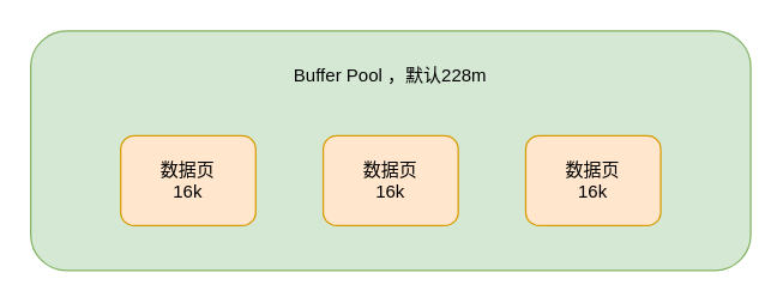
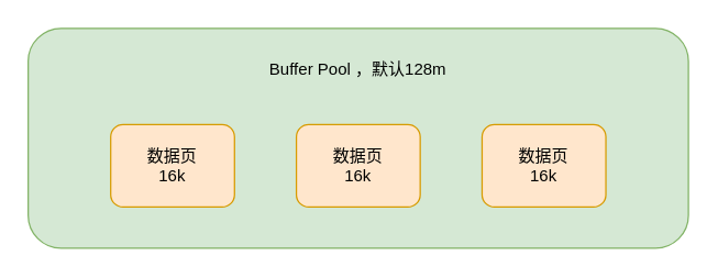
  <mxCell id="0" />
  <mxCell id="1" parent="0" />
  <mxCell id="2" value="" style="rounded=1;whiteSpace=wrap;html=1;fillColor=#d5e8d4;strokeColor=#82b366;" vertex="1" parent="1"><mxGeometry x="20" y="20" width="480" height="160" as="geometry" /></mxCell>
- <mxCell id="3" value="&lt;span&gt;Buffer Pool ，默认228m&lt;/span&gt;" style="text;html=1;strokeColor=none;fillColor=none;align=center;verticalAlign=middle;whiteSpace=wrap;rounded=0;" vertex="1" parent="1"><mxGeometry x="180" y="40" width="160" height="20" as="geometry" /></mxCell>
+ <mxCell id="3" value="&lt;span&gt;Buffer Pool ，默认128m&lt;/span&gt;" style="text;html=1;strokeColor=none;fillColor=none;align=center;verticalAlign=middle;whiteSpace=wrap;rounded=0;" vertex="1" parent="1"><mxGeometry x="180" y="40" width="160" height="20" as="geometry" /></mxCell>
  <mxCell id="4" value="数据页&lt;br&gt;16k" style="rounded=1;whiteSpace=wrap;html=1;fillColor=#ffe6cc;strokeColor=#d79b00;" vertex="1" parent="1"><mxGeometry x="80" y="90" width="90" height="60" as="geometry" /></mxCell>
  <mxCell id="5" value="数据页&lt;br&gt;16k" style="rounded=1;whiteSpace=wrap;html=1;fillColor=#ffe6cc;strokeColor=#d79b00;" vertex="1" parent="1"><mxGeometry x="215" y="90" width="90" height="60" as="geometry" /></mxCell>
  <mxCell id="6" value="数据页&lt;br&gt;16k" style="rounded=1;whiteSpace=wrap;html=1;fillColor=#ffe6cc;strokeColor=#d79b00;" vertex="1" parent="1"><mxGeometry x="350" y="90" width="90" height="60" as="geometry" /></mxCell>
